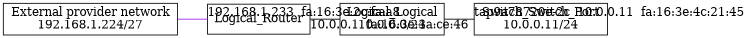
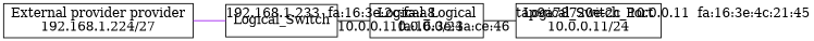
  graph {
    fontname="DejaVu Serif"
    rankdir=LR
    node [fontname="DejaVu Serif" shape=box]
    edge [color=black fontname="DejaVu Serif"]
-   n1 [label="External provider network\n192.168.1.224/27"]
-   n2 [label=Logical_Router]
+   n1 [label="External provider provider\n192.168.1.224/27"]
+   n2 [label=Logical_Switch]
    n3 [label="Logical_Logical\n10.0.0.0/24"]
-   n4 [label="Switch_Switch_Port\n10.0.0.11/24"]
+   n4 [label="Logical_Switch_Port\n10.0.0.11/24"]
    n1 -- n2 [color=purple headlabel="192.168.1.233  fa:16:3e:2c:fa:a8"]
    n2 -- n3 [taillabel="10.0.0.1  fa:16:3e:3a:ce:46"]
    n3 -- n4 [headlabel="tap9a78720e-2c  10.0.0.11  fa:16:3e:4c:21:45"]
  }
